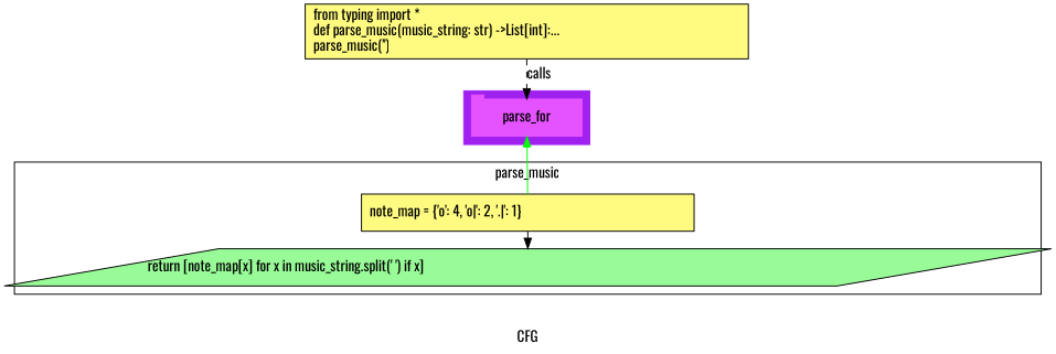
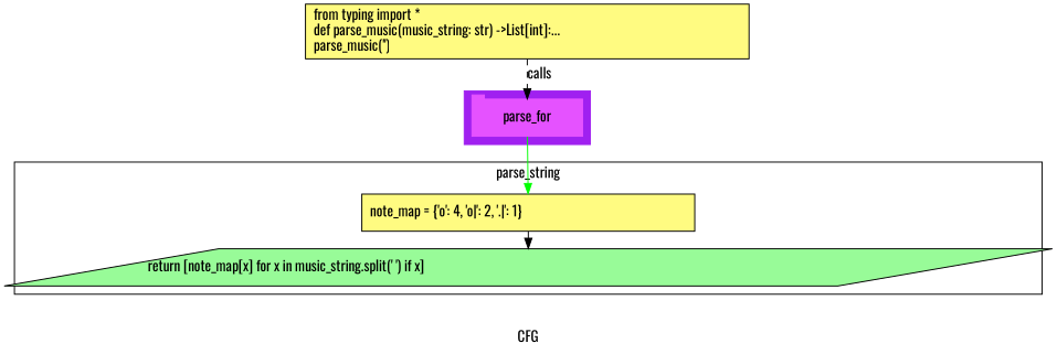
  digraph {
    compound=True
    fontname=Oswald
    label=CFG
    pack=False
    rankdir=TB
    ranksep=0.02
    node [fontname=Oswald shape=rectangle style="filled,solid" fillcolor="#FFFB81"]
    edge [fontname=Oswald]
    n1 [color="#E552FF" height=0.5 label=parse_for linenum="[6]" shape=tab style=filled width=1.4861 fillcolor=""]
    n2 [height=0.5 label="note_map = {'o': 4, 'o|': 2, '.|': 1}\l" linenum="[3]" width=4.4722]
    n3 [fillcolor="#98fb98" height=0.5 label="return [note_map[x] for x in music_string.split(' ') if x]\l" linenum="[4]" shape=parallelogram width=13.103]
    n4 [height=0.73611 label="from typing import *\ldef parse_music(music_string: str) ->List[int]:...\lparse_music('')\l" linenum="[1]" width=5.9583]
    subgraph cluster_1 {
      color=purple
      compound=true
      label=""
      shape=tab
      style=filled
      n1
    }
    subgraph cluster_2 {
-     label=parse_music
+     label=parse_string
      n2
      n3
    }
-   n2 -> n1 [color=green]
+   n1 -> n2 [color=green]
    n2 -> n3 [color=black]
    n4 -> n1 [label=calls style=dashed]
  }
